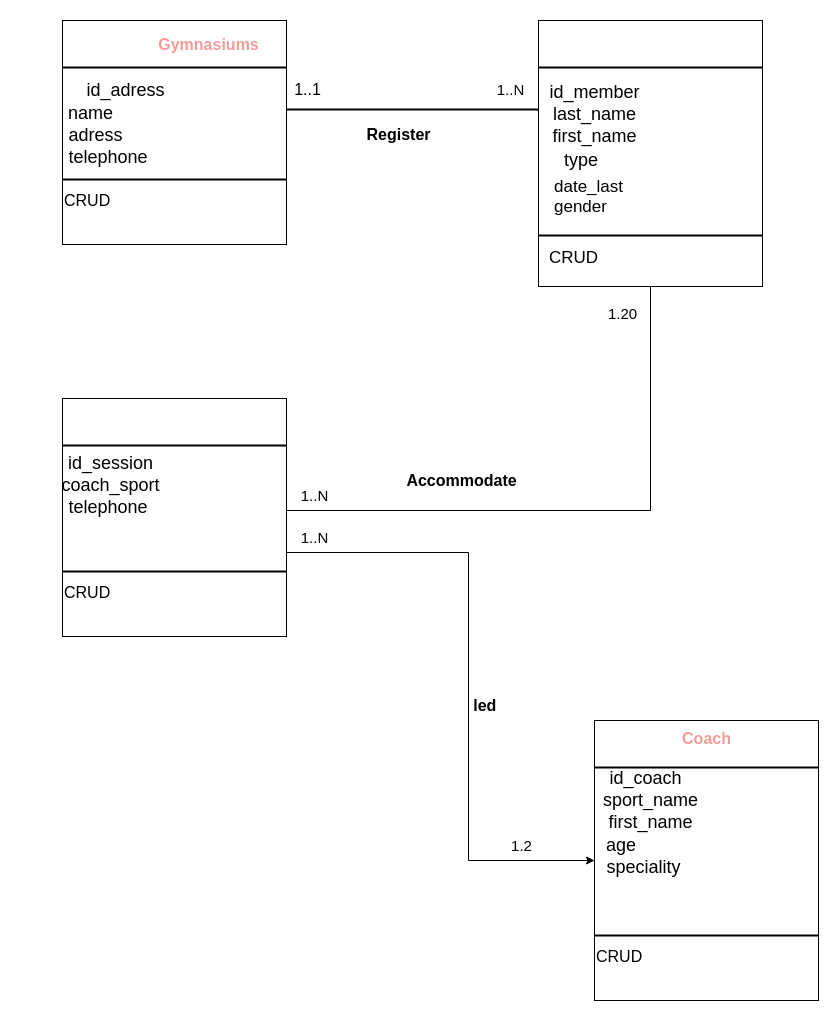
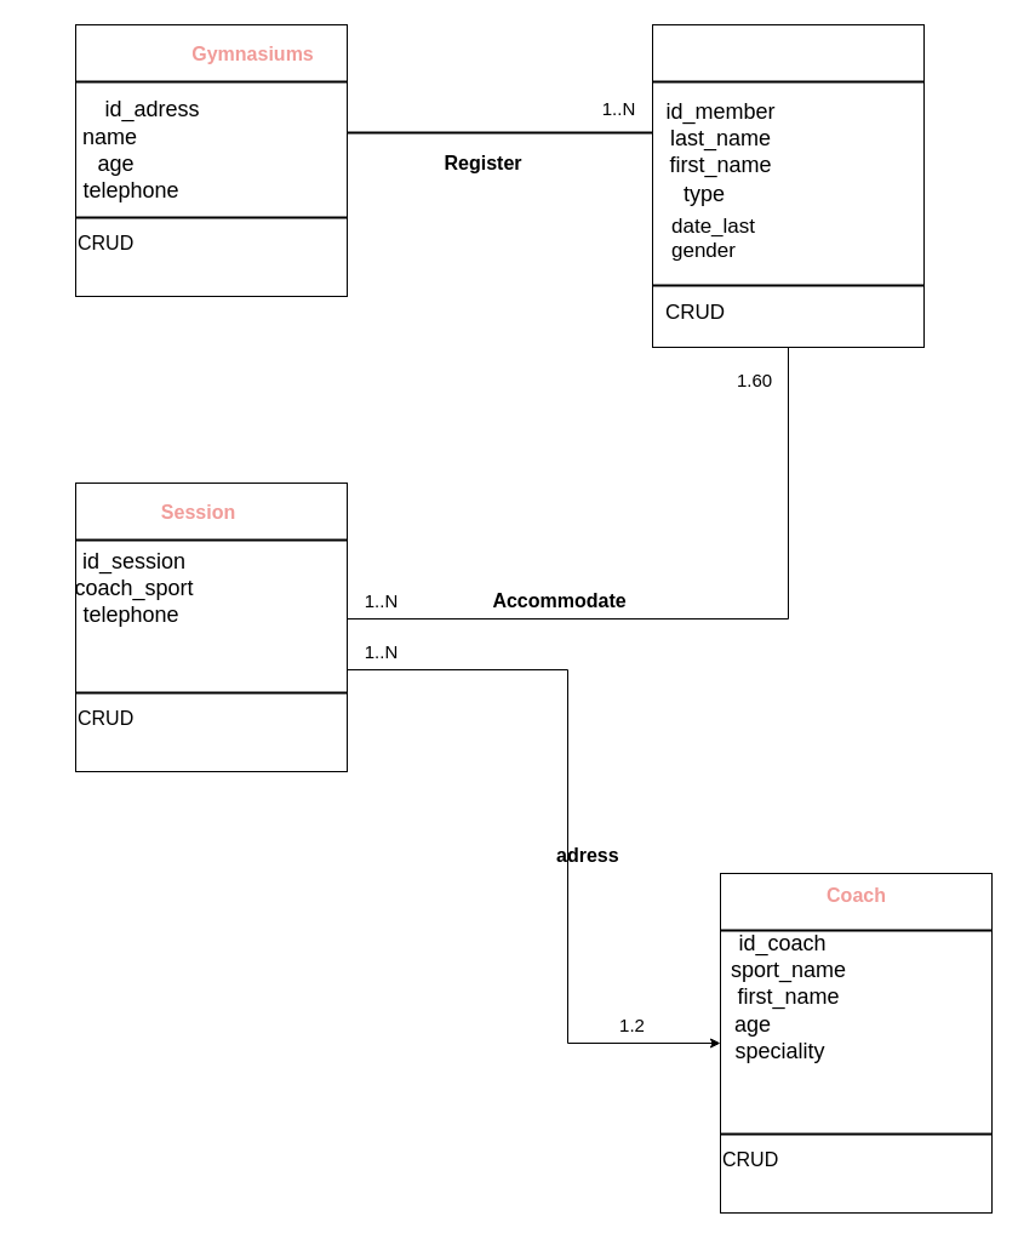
  <mxCell id="0" />
  <mxCell id="1" parent="0" />
  <mxCell id="2" value="" style="whiteSpace=wrap;html=1;" parent="1" vertex="1"><mxGeometry x="62" y="20" width="224" height="224" as="geometry" /></mxCell>
  <mxCell id="3" value="Gymnasiums" style="text;html=1;resizable=0;autosize=1;align=center;verticalAlign=middle;points=[];fillColor=none;strokeColor=none;rounded=0;fontSize=16;fontStyle=1;fontColor=#F19C99;" parent="1" vertex="1"><mxGeometry x="163" y="34" width="90" height="20" as="geometry" /></mxCell>
  <mxCell id="4" value="" style="line;strokeWidth=2;html=1;" parent="1" vertex="1"><mxGeometry x="62" y="62" width="224" height="10" as="geometry" /></mxCell>
  <mxCell id="5" value="&lt;font color=&quot;#000000&quot; style=&quot;font-size: 18px&quot;&gt;id_adress&lt;/font&gt;" style="text;html=1;resizable=0;autosize=1;align=center;verticalAlign=middle;points=[];fillColor=none;strokeColor=none;rounded=0;fontSize=16;fontColor=#F19C99;" parent="1" vertex="1"><mxGeometry x="55" y="76" width="140" height="28" as="geometry" /></mxCell>
- <mxCell id="6" value="&lt;font color=&quot;#000000&quot; style=&quot;font-size: 18px&quot;&gt;name&lt;br&gt;&amp;nbsp; adress&lt;br&gt;&amp;nbsp; &amp;nbsp; &amp;nbsp; &amp;nbsp;telephone&lt;br&gt;&lt;br&gt;&lt;/font&gt;" style="text;html=1;resizable=0;autosize=1;align=center;verticalAlign=middle;points=[];fillColor=none;strokeColor=none;rounded=0;fontSize=16;fontColor=#F19C99;" parent="1" vertex="1"><mxGeometry y="104" width="140" height="84" as="geometry" x="20" /></mxCell>
+ <mxCell id="6" value="&lt;font color=&quot;#000000&quot; style=&quot;font-size: 18px&quot;&gt;name&lt;br&gt;&amp;nbsp; age&lt;br&gt;&amp;nbsp; &amp;nbsp; &amp;nbsp; &amp;nbsp;telephone&lt;br&gt;&lt;br&gt;&lt;/font&gt;" style="text;html=1;resizable=0;autosize=1;align=center;verticalAlign=middle;points=[];fillColor=none;strokeColor=none;rounded=0;fontSize=16;fontColor=#F19C99;" parent="1" vertex="1"><mxGeometry y="104" width="140" height="84" as="geometry" x="20" /></mxCell>
  <mxCell id="7" value="" style="line;strokeWidth=2;html=1;fontSize=16;fontColor=#F19C99;" parent="1" vertex="1"><mxGeometry x="62" y="174" width="224" height="10" as="geometry" /></mxCell>
  <mxCell id="8" value="&lt;font color=&quot;#000000&quot;&gt;CRUD&lt;/font&gt;" style="text;html=1;resizable=0;points=[];autosize=1;align=left;verticalAlign=top;spacingTop=-4;fontSize=16;fontColor=#F19C99;" parent="1" vertex="1"><mxGeometry x="62" y="188" width="70" height="28" as="geometry" /></mxCell>
  <mxCell id="9" value="Text" style="text;html=1;resizable=0;points=[];autosize=1;align=left;verticalAlign=top;spacingTop=-4;fontSize=16;fontColor=#F19C99;" parent="1" vertex="1"><mxGeometry x="718" y="159" width="56" height="28" as="geometry" /></mxCell>
  <mxCell id="10" value="" style="whiteSpace=wrap;html=1;" parent="1" vertex="1"><mxGeometry x="538" y="20" width="224" height="266" as="geometry" /></mxCell>
  <mxCell id="11" value="" style="line;strokeWidth=2;html=1;fontSize=16;fontColor=#F19C99;" parent="1" vertex="1"><mxGeometry x="286" y="104" width="252" height="10" as="geometry" /></mxCell>
- <mxCell id="12" value="&lt;font color=&quot;#000000&quot; size=&quot;1&quot;&gt;&lt;span style=&quot;font-size: 16px&quot;&gt;1..1&lt;/span&gt;&lt;/font&gt;" style="text;html=1;resizable=0;autosize=1;align=center;verticalAlign=middle;points=[];fillColor=none;strokeColor=none;rounded=0;fontSize=17;fontColor=#F19C99;" parent="1" vertex="1"><mxGeometry x="286" y="76" width="42" height="28" as="geometry" /></mxCell>
  <mxCell id="13" value="" style="line;strokeWidth=2;html=1;fontSize=17;fontColor=#F19C99;" parent="1" vertex="1"><mxGeometry x="538" y="62" width="224" height="10" as="geometry" /></mxCell>
  <mxCell id="14" value="&lt;font color=&quot;#000000&quot; style=&quot;font-size: 18px&quot;&gt;id_member&lt;br&gt;last_name&lt;br&gt;first_name&lt;br&gt;&lt;br&gt;&lt;/font&gt;" style="text;html=1;resizable=0;autosize=1;align=center;verticalAlign=middle;points=[];fillColor=none;strokeColor=none;rounded=0;fontSize=17;fontColor=#F19C99;" parent="1" vertex="1"><mxGeometry x="538" y="76" width="112" height="98" as="geometry" /></mxCell>
  <mxCell id="15" value="&lt;font color=&quot;#000000&quot; style=&quot;font-size: 18px&quot;&gt;&amp;nbsp; &amp;nbsp;type&lt;/font&gt;" style="text;html=1;resizable=0;autosize=1;align=center;verticalAlign=middle;points=[];fillColor=none;strokeColor=none;rounded=0;fontSize=17;fontColor=#F19C99;" parent="1" vertex="1"><mxGeometry x="531" y="146" width="84" height="28" as="geometry" /></mxCell>
  <mxCell id="16" value="&lt;font color=&quot;#000000&quot;&gt;date_last&lt;br&gt;gender&lt;/font&gt;" style="text;html=1;resizable=0;points=[];autosize=1;align=left;verticalAlign=top;spacingTop=-4;fontSize=17;fontColor=#F19C99;" parent="1" vertex="1"><mxGeometry x="552" y="174" width="98" height="42" as="geometry" /></mxCell>
  <mxCell id="17" value="" style="line;strokeWidth=2;html=1;fontSize=17;fontColor=#F19C99;" parent="1" vertex="1"><mxGeometry x="538" y="230" width="224" height="10" as="geometry" /></mxCell>
  <mxCell id="18" value="&lt;font color=&quot;#000000&quot;&gt;CRUD&lt;/font&gt;" style="text;html=1;resizable=0;autosize=1;align=center;verticalAlign=middle;points=[];fillColor=none;strokeColor=none;rounded=0;fontSize=17;fontColor=#F19C99;" parent="1" vertex="1"><mxGeometry x="538" y="244" width="70" height="28" as="geometry" /></mxCell>
  <mxCell id="19" style="edgeStyle=elbowEdgeStyle;rounded=0;orthogonalLoop=1;jettySize=auto;html=1;fontSize=17;fontColor=#F19C99;" parent="1" source="20" target="32" edge="1"><mxGeometry relative="1" as="geometry"><Array as="points"><mxPoint x="468" y="552" /><mxPoint x="440" y="622" /></Array></mxGeometry></mxCell>
  <mxCell id="20" value="" style="whiteSpace=wrap;html=1;" parent="1" vertex="1"><mxGeometry x="62" y="398" width="224" height="238" as="geometry" /></mxCell>
  <mxCell id="21" value="" style="line;strokeWidth=2;html=1;fontSize=17;fontColor=#F19C99;" parent="1" vertex="1"><mxGeometry x="62" y="440" width="224" height="10" as="geometry" /></mxCell>
+ <mxCell id="22" value="&lt;span&gt;Session&lt;/span&gt;" style="text;html=1;resizable=0;autosize=1;align=center;verticalAlign=middle;points=[];fillColor=none;strokeColor=none;rounded=0;fontSize=16;fontStyle=1;fontColor=#F19C99;" parent="1" vertex="1"><mxGeometry x="121" y="408" width="84" height="28" as="geometry" /></mxCell>
  <mxCell id="23" value="" style="shape=partialRectangle;whiteSpace=wrap;html=1;top=0;left=0;fillColor=none;fontSize=17;fontColor=#F19C99;" parent="1" vertex="1"><mxGeometry x="286" y="286" width="364" height="224" as="geometry" /></mxCell>
  <mxCell id="24" value="&lt;font color=&quot;#000000&quot; style=&quot;font-size: 16px&quot;&gt;&lt;b&gt;Register&lt;/b&gt;&lt;/font&gt;" style="text;html=1;resizable=0;autosize=1;align=center;verticalAlign=middle;points=[];fillColor=none;strokeColor=none;rounded=0;fontSize=17;fontColor=#F19C99;" parent="1" vertex="1"><mxGeometry x="356" y="121" width="84" height="28" as="geometry" /></mxCell>
  <mxCell id="25" value="&lt;font color=&quot;#000000&quot; style=&quot;font-size: 15px&quot;&gt;1..N&lt;/font&gt;" style="text;html=1;resizable=0;autosize=1;align=center;verticalAlign=middle;points=[];fillColor=none;strokeColor=none;rounded=0;fontSize=17;fontColor=#F19C99;" parent="1" vertex="1"><mxGeometry x="482" y="76" width="56" height="28" as="geometry" /></mxCell>
- <mxCell id="26" value="&lt;font color=&quot;#000000&quot; style=&quot;font-size: 15px&quot;&gt;1.20&lt;/font&gt;" style="text;html=1;resizable=0;autosize=1;align=center;verticalAlign=middle;points=[];fillColor=none;strokeColor=none;rounded=0;fontSize=17;fontColor=#F19C99;" parent="1" vertex="1"><mxGeometry x="594" y="300" width="56" height="28" as="geometry" /></mxCell>
- <mxCell id="27" value="&lt;font color=&quot;#000000&quot; size=&quot;1&quot;&gt;&lt;b style=&quot;font-size: 16px&quot;&gt;Accommodate&lt;/b&gt;&lt;/font&gt;" style="text;html=1;resizable=0;autosize=1;align=center;verticalAlign=middle;points=[];fillColor=none;strokeColor=none;rounded=0;fontSize=17;fontColor=#F19C99;" parent="1" vertex="1"><mxGeometry x="398" y="467" width="126" height="28" as="geometry" /></mxCell>
+ <mxCell id="26" value="&lt;font color=&quot;#000000&quot; style=&quot;font-size: 15px&quot;&gt;1.60&lt;/font&gt;" style="text;html=1;resizable=0;autosize=1;align=center;verticalAlign=middle;points=[];fillColor=none;strokeColor=none;rounded=0;fontSize=17;fontColor=#F19C99;" parent="1" vertex="1"><mxGeometry x="594" y="300" width="56" height="28" as="geometry" /></mxCell>
+ <mxCell id="27" value="&lt;font color=&quot;#000000&quot; size=&quot;1&quot;&gt;&lt;b style=&quot;font-size: 16px&quot;&gt;Accommodate&lt;/b&gt;&lt;/font&gt;" style="text;html=1;resizable=0;autosize=1;align=center;verticalAlign=middle;points=[];fillColor=none;strokeColor=none;rounded=0;fontSize=17;fontColor=#F19C99;" parent="1" vertex="1"><mxGeometry x="398" y="482" width="126" height="28" as="geometry" /></mxCell>
  <mxCell id="28" value="&lt;font color=&quot;#000000&quot; style=&quot;font-size: 15px&quot;&gt;1..N&lt;/font&gt;" style="text;html=1;resizable=0;autosize=1;align=center;verticalAlign=middle;points=[];fillColor=none;strokeColor=none;rounded=0;fontSize=17;fontColor=#F19C99;" parent="1" vertex="1"><mxGeometry x="286" y="482" width="56" height="28" as="geometry" /></mxCell>
  <mxCell id="29" value="" style="line;strokeWidth=2;html=1;fontSize=16;fontColor=#F19C99;" parent="1" vertex="1"><mxGeometry x="62" y="566" width="224" height="10" as="geometry" /></mxCell>
  <mxCell id="30" value="&lt;font color=&quot;#000000&quot;&gt;CRUD&lt;/font&gt;" style="text;html=1;resizable=0;points=[];autosize=1;align=left;verticalAlign=top;spacingTop=-4;fontSize=16;fontColor=#F19C99;" parent="1" vertex="1"><mxGeometry x="62" y="580" width="70" height="28" as="geometry" /></mxCell>
  <mxCell id="31" value="&lt;font color=&quot;#000000&quot; style=&quot;font-size: 18px&quot;&gt;&amp;nbsp; &amp;nbsp; &amp;nbsp; &amp;nbsp; id_session&lt;br&gt;&amp;nbsp; &amp;nbsp; &amp;nbsp; &amp;nbsp; coach_sport&lt;br&gt;&amp;nbsp; &amp;nbsp; &amp;nbsp; &amp;nbsp;telephone&lt;br&gt;&lt;br&gt;&lt;/font&gt;" style="text;html=1;resizable=0;autosize=1;align=center;verticalAlign=middle;points=[];fillColor=none;strokeColor=none;rounded=0;fontSize=16;fontColor=#F19C99;" parent="1" vertex="1"><mxGeometry y="454" width="140" height="84" as="geometry" x="20" /></mxCell>
  <mxCell id="32" value="" style="whiteSpace=wrap;html=1;" parent="1" vertex="1"><mxGeometry x="594" y="720" width="224" height="280" as="geometry" /></mxCell>
  <mxCell id="33" value="&lt;font color=&quot;#000000&quot; style=&quot;font-size: 15px&quot;&gt;1..N&lt;/font&gt;" style="text;html=1;resizable=0;autosize=1;align=center;verticalAlign=middle;points=[];fillColor=none;strokeColor=none;rounded=0;fontSize=17;fontColor=#F19C99;" parent="1" vertex="1"><mxGeometry x="286" y="524" width="56" height="28" as="geometry" /></mxCell>
  <mxCell id="34" value="" style="line;strokeWidth=2;html=1;fontSize=17;fontColor=#F19C99;" parent="1" vertex="1"><mxGeometry x="594" y="762" width="224" height="10" as="geometry" /></mxCell>
  <mxCell id="35" value="" style="line;strokeWidth=2;html=1;fontSize=17;fontColor=#F19C99;" parent="1" vertex="1"><mxGeometry x="594" y="930" width="224" height="10" as="geometry" /></mxCell>
  <mxCell id="36" value="&lt;font color=&quot;#000000&quot;&gt;CRUD&lt;/font&gt;" style="text;html=1;resizable=0;points=[];autosize=1;align=left;verticalAlign=top;spacingTop=-4;fontSize=16;fontColor=#F19C99;" parent="1" vertex="1"><mxGeometry x="594" y="944" width="70" height="28" as="geometry" /></mxCell>
  <mxCell id="37" value="Coach" style="text;html=1;resizable=0;autosize=1;align=center;verticalAlign=middle;points=[];fillColor=none;strokeColor=none;rounded=0;fontSize=16;fontStyle=1;fontColor=#F19C99;" parent="1" vertex="1"><mxGeometry x="671" y="724" width="70" height="28" as="geometry" /></mxCell>
  <mxCell id="38" value="&lt;font color=&quot;#000000&quot; style=&quot;font-size: 18px&quot;&gt;id_coach&amp;nbsp;&amp;nbsp;&lt;br&gt;sport_name&lt;br&gt;first_name&lt;br&gt;&lt;br&gt;&lt;/font&gt;" style="text;html=1;resizable=0;autosize=1;align=center;verticalAlign=middle;points=[];fillColor=none;strokeColor=none;rounded=0;fontSize=17;fontColor=#F19C99;" parent="1" vertex="1"><mxGeometry x="594" y="762" width="112" height="98" as="geometry" /></mxCell>
  <mxCell id="39" value="&lt;font color=&quot;#000000&quot; style=&quot;font-size: 18px&quot;&gt;age&amp;nbsp; &amp;nbsp; &amp;nbsp; &amp;nbsp; &amp;nbsp;&lt;br&gt;speciality&lt;br&gt;&lt;br&gt;&lt;/font&gt;" style="text;html=1;resizable=0;autosize=1;align=center;verticalAlign=middle;points=[];fillColor=none;strokeColor=none;rounded=0;fontSize=17;fontColor=#F19C99;" parent="1" vertex="1"><mxGeometry x="594" y="832" width="98" height="70" as="geometry" /></mxCell>
  <mxCell id="40" value="&lt;font color=&quot;#000000&quot; style=&quot;font-size: 15px&quot;&gt;1.2&lt;/font&gt;" style="text;html=1;resizable=0;autosize=1;align=center;verticalAlign=middle;points=[];fillColor=none;strokeColor=none;rounded=0;fontSize=17;fontColor=#F19C99;" parent="1" vertex="1"><mxGeometry x="500" y="832" width="42" height="28" as="geometry" /></mxCell>
- <mxCell id="41" value="&lt;font color=&quot;#000000&quot;&gt;&lt;span style=&quot;font-size: 16px&quot;&gt;&lt;b&gt;led&amp;nbsp; &amp;nbsp; &amp;nbsp; &amp;nbsp; &amp;nbsp; &amp;nbsp; &amp;nbsp; &amp;nbsp; &amp;nbsp; &amp;nbsp; &amp;nbsp;&lt;/b&gt;&lt;/span&gt;&lt;/font&gt;" style="text;html=1;resizable=0;autosize=1;align=center;verticalAlign=middle;points=[];fillColor=none;strokeColor=none;rounded=0;fontSize=17;fontColor=#F19C99;" parent="1" vertex="1"><mxGeometry x="461" y="692" width="140" height="28" as="geometry" /></mxCell>
+ <mxCell id="41" value="&lt;font color=&quot;#000000&quot;&gt;&lt;span style=&quot;font-size: 16px&quot;&gt;&lt;b&gt;adress&amp;nbsp; &amp;nbsp; &amp;nbsp; &amp;nbsp; &amp;nbsp; &amp;nbsp; &amp;nbsp; &amp;nbsp; &amp;nbsp; &amp;nbsp; &amp;nbsp;&lt;/b&gt;&lt;/span&gt;&lt;/font&gt;" style="text;html=1;resizable=0;autosize=1;align=center;verticalAlign=middle;points=[];fillColor=none;strokeColor=none;rounded=0;fontSize=17;fontColor=#F19C99;" parent="1" vertex="1"><mxGeometry x="461" y="692" width="140" height="28" as="geometry" /></mxCell>
